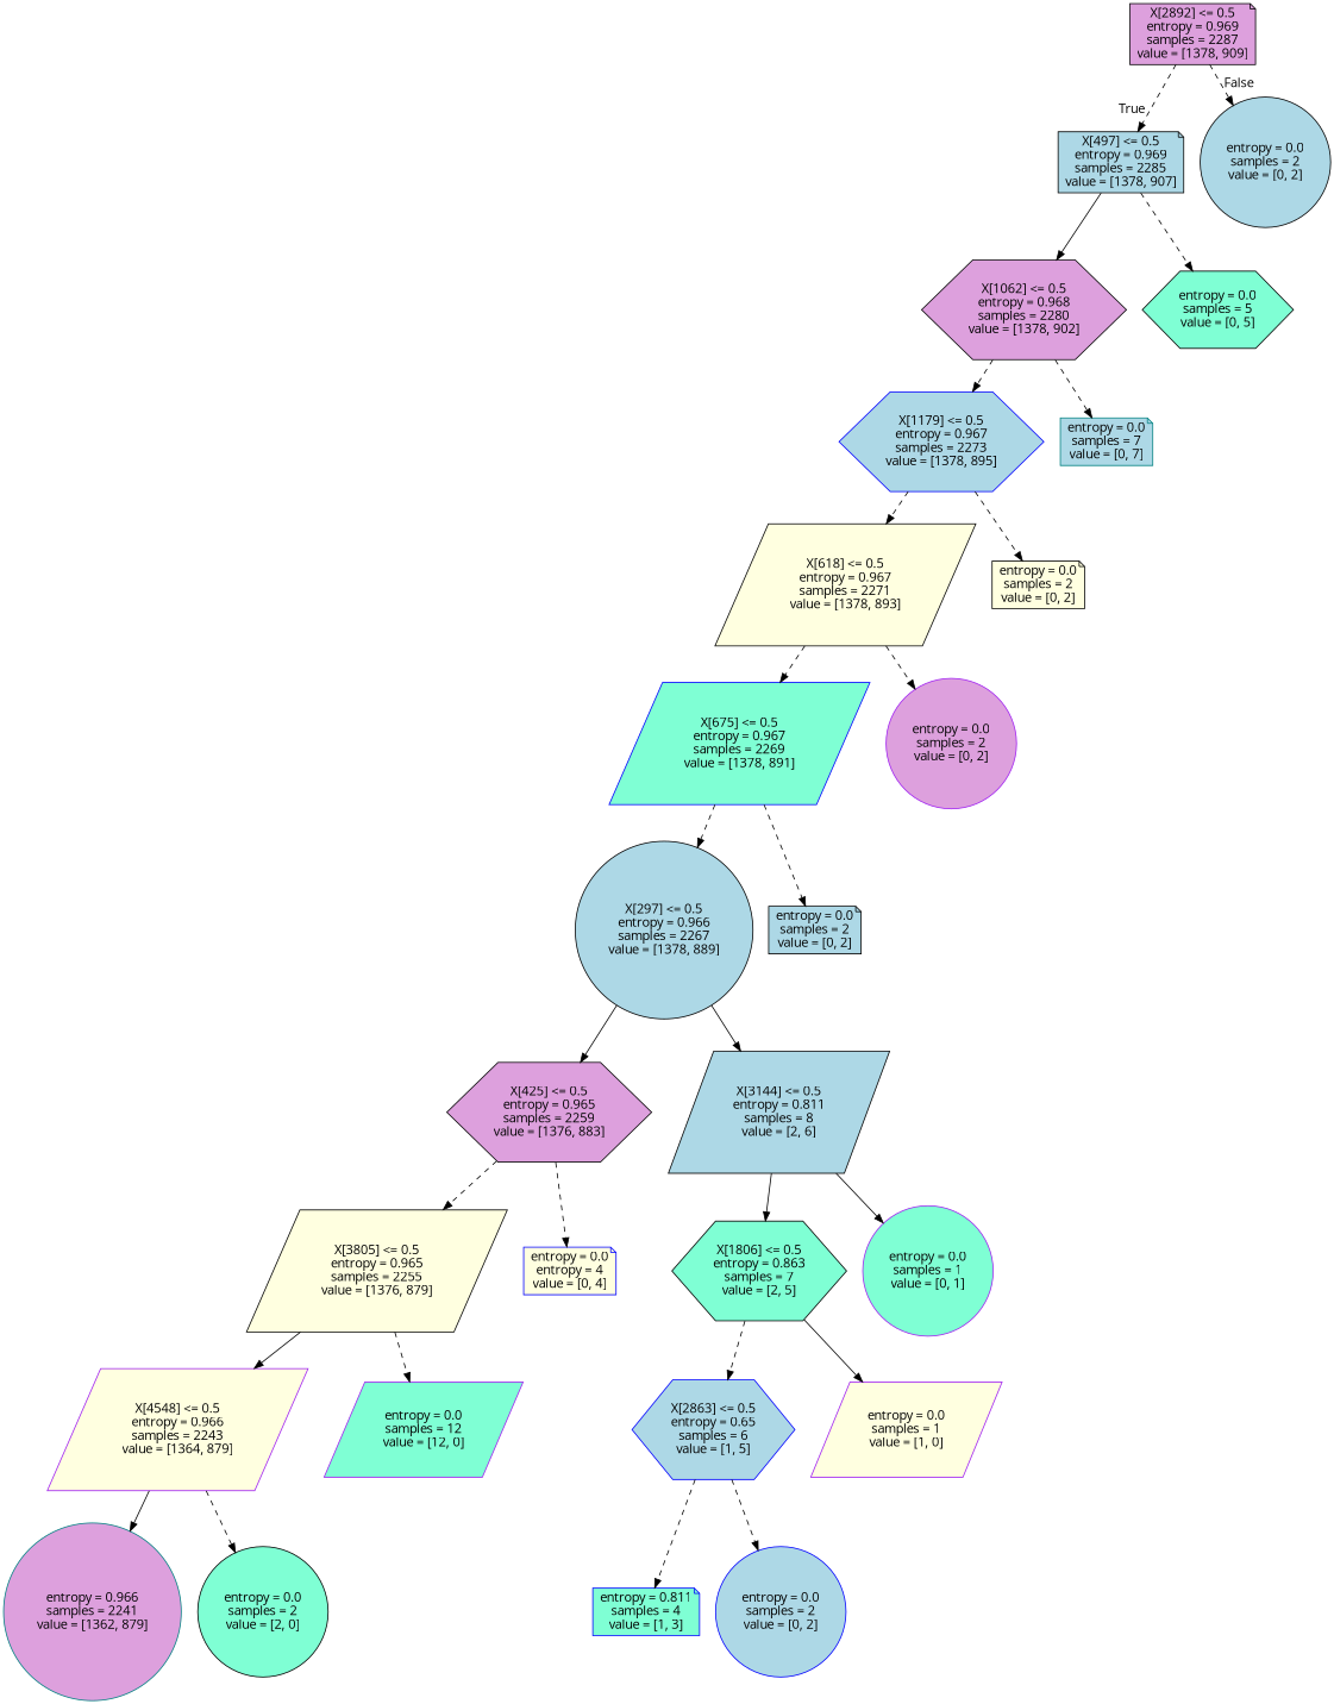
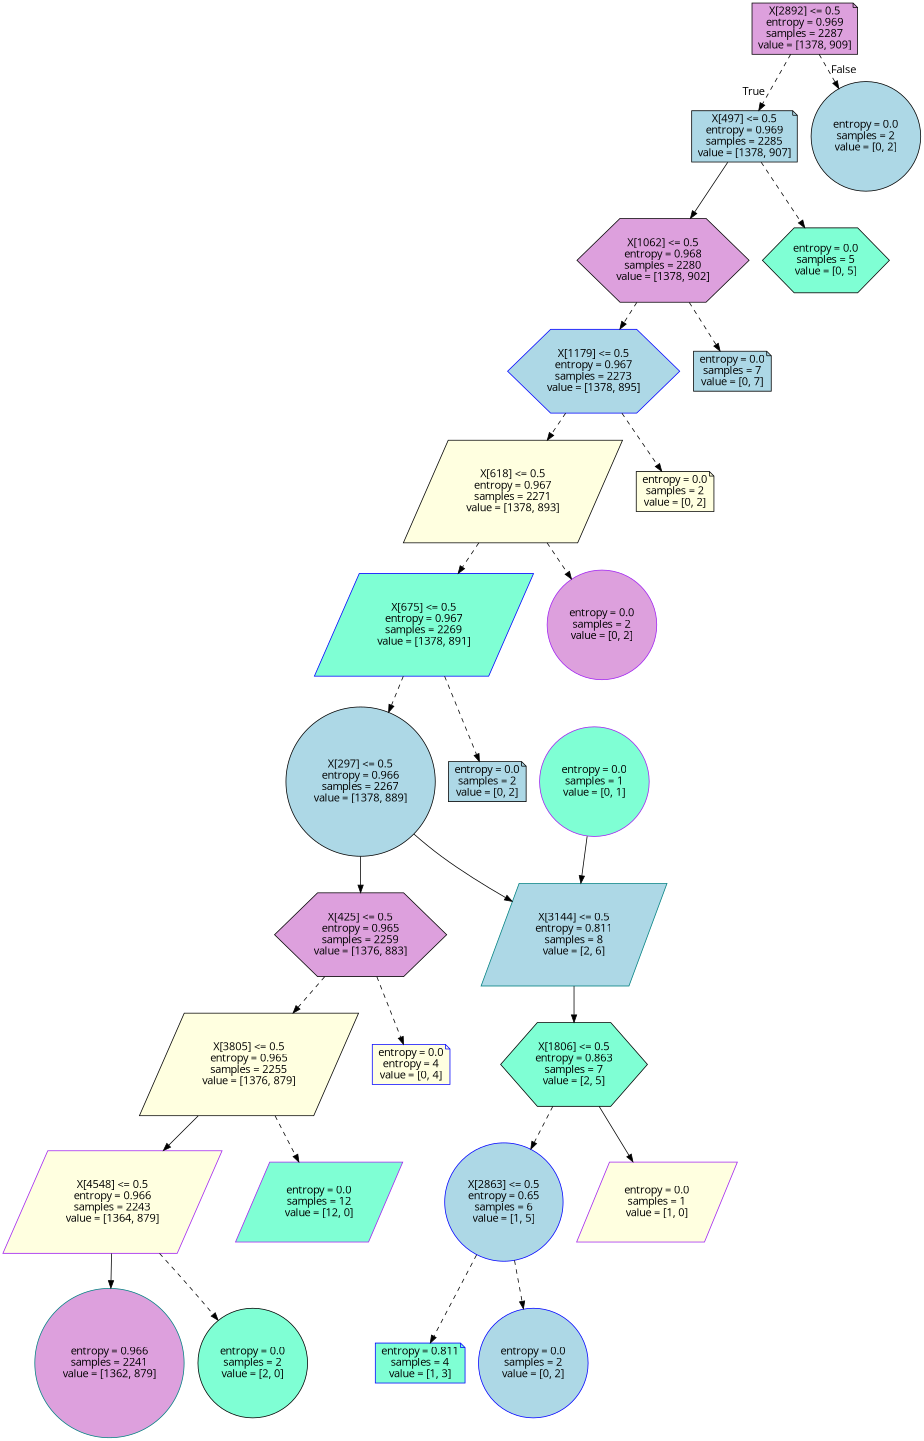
  digraph {
    fontname="Open Sans"
    node [color=black fillcolor=lightblue fontname="Open Sans" shape=note style=filled]
    edge [fontname="Open Sans" style=dashed]
    n1 [fillcolor=plum label="X[2892] <= 0.5\nentropy = 0.969\nsamples = 2287\nvalue = [1378, 909]"]
    n2 [label="X[497] <= 0.5\nentropy = 0.969\nsamples = 2285\nvalue = [1378, 907]"]
    n3 [label="entropy = 0.0\nsamples = 2\nvalue = [0, 2]" shape=circle]
    n4 [fillcolor=plum label="X[1062] <= 0.5\nentropy = 0.968\nsamples = 2280\nvalue = [1378, 902]" shape=hexagon]
    n5 [fillcolor=aquamarine label="entropy = 0.0\nsamples = 5\nvalue = [0, 5]" shape=hexagon]
    n6 [color=blue label="X[1179] <= 0.5\nentropy = 0.967\nsamples = 2273\nvalue = [1378, 895]" shape=hexagon]
-   n7 [color=teal label="entropy = 0.0\nsamples = 7\nvalue = [0, 7]"]
+   n7 [label="entropy = 0.0\nsamples = 7\nvalue = [0, 7]"]
    n8 [fillcolor=lightyellow label="X[618] <= 0.5\nentropy = 0.967\nsamples = 2271\nvalue = [1378, 893]" shape=parallelogram]
    n9 [fillcolor=lightyellow label="entropy = 0.0\nsamples = 2\nvalue = [0, 2]"]
    n10 [color=blue fillcolor=aquamarine label="X[675] <= 0.5\nentropy = 0.967\nsamples = 2269\nvalue = [1378, 891]" shape=parallelogram]
    n11 [color=purple fillcolor=plum label="entropy = 0.0\nsamples = 2\nvalue = [0, 2]" shape=circle]
    n12 [label="X[297] <= 0.5\nentropy = 0.966\nsamples = 2267\nvalue = [1378, 889]" shape=circle]
    n13 [label="entropy = 0.0\nsamples = 2\nvalue = [0, 2]"]
    n14 [fillcolor=plum label="X[425] <= 0.5\nentropy = 0.965\nsamples = 2259\nvalue = [1376, 883]" shape=hexagon]
-   n15 [label="X[3144] <= 0.5\nentropy = 0.811\nsamples = 8\nvalue = [2, 6]" shape=parallelogram]
+   n15 [color=teal label="X[3144] <= 0.5\nentropy = 0.811\nsamples = 8\nvalue = [2, 6]" shape=parallelogram]
    n16 [fillcolor=lightyellow label="X[3805] <= 0.5\nentropy = 0.965\nsamples = 2255\nvalue = [1376, 879]" shape=parallelogram]
    n17 [color=blue fillcolor=lightyellow label="entropy = 0.0\nentropy = 4\nvalue = [0, 4]"]
    n18 [fillcolor=aquamarine label="X[1806] <= 0.5\nentropy = 0.863\nsamples = 7\nvalue = [2, 5]" shape=hexagon]
    n19 [color=purple fillcolor=aquamarine label="entropy = 0.0\nsamples = 1\nvalue = [0, 1]" shape=circle]
    n20 [color=purple fillcolor=lightyellow label="X[4548] <= 0.5\nentropy = 0.966\nsamples = 2243\nvalue = [1364, 879]" shape=parallelogram]
    n21 [color=purple fillcolor=aquamarine label="entropy = 0.0\nsamples = 12\nvalue = [12, 0]" shape=parallelogram]
    n22 [color=teal fillcolor=plum label="entropy = 0.966\nsamples = 2241\nvalue = [1362, 879]" shape=circle]
    n23 [fillcolor=aquamarine label="entropy = 0.0\nsamples = 2\nvalue = [2, 0]" shape=circle]
-   n24 [color=blue label="X[2863] <= 0.5\nentropy = 0.65\nsamples = 6\nvalue = [1, 5]" shape=hexagon]
+   n24 [color=blue label="X[2863] <= 0.5\nentropy = 0.65\nsamples = 6\nvalue = [1, 5]" shape=circle]
    n25 [color=purple fillcolor=lightyellow label="entropy = 0.0\nsamples = 1\nvalue = [1, 0]" shape=parallelogram]
    n26 [color=blue fillcolor=aquamarine label="entropy = 0.811\nsamples = 4\nvalue = [1, 3]"]
    n27 [color=blue label="entropy = 0.0\nsamples = 2\nvalue = [0, 2]" shape=circle]
    n1 -> n2 [headlabel=True labelangle=45 labeldistance=2.5]
    n1 -> n3 [headlabel=False labelangle=-45 labeldistance=2.5]
    n2 -> n4 [style=solid]
    n2 -> n5
    n4 -> n6
    n4 -> n7
    n6 -> n8
    n6 -> n9
    n8 -> n10
    n8 -> n11
    n10 -> n12
    n10 -> n13
    n12 -> n14 [style=solid]
    n12 -> n15 [style=solid]
    n14 -> n16
    n14 -> n17
    n15 -> n18 [style=solid]
-   n15 -> n19 [style=solid]
+   n19 -> n15 [style=solid]
    n16 -> n20 [style=solid]
    n16 -> n21
    n18 -> n24
    n18 -> n25 [style=solid]
    n20 -> n22 [style=solid]
    n20 -> n23
    n24 -> n26
    n24 -> n27
  }
